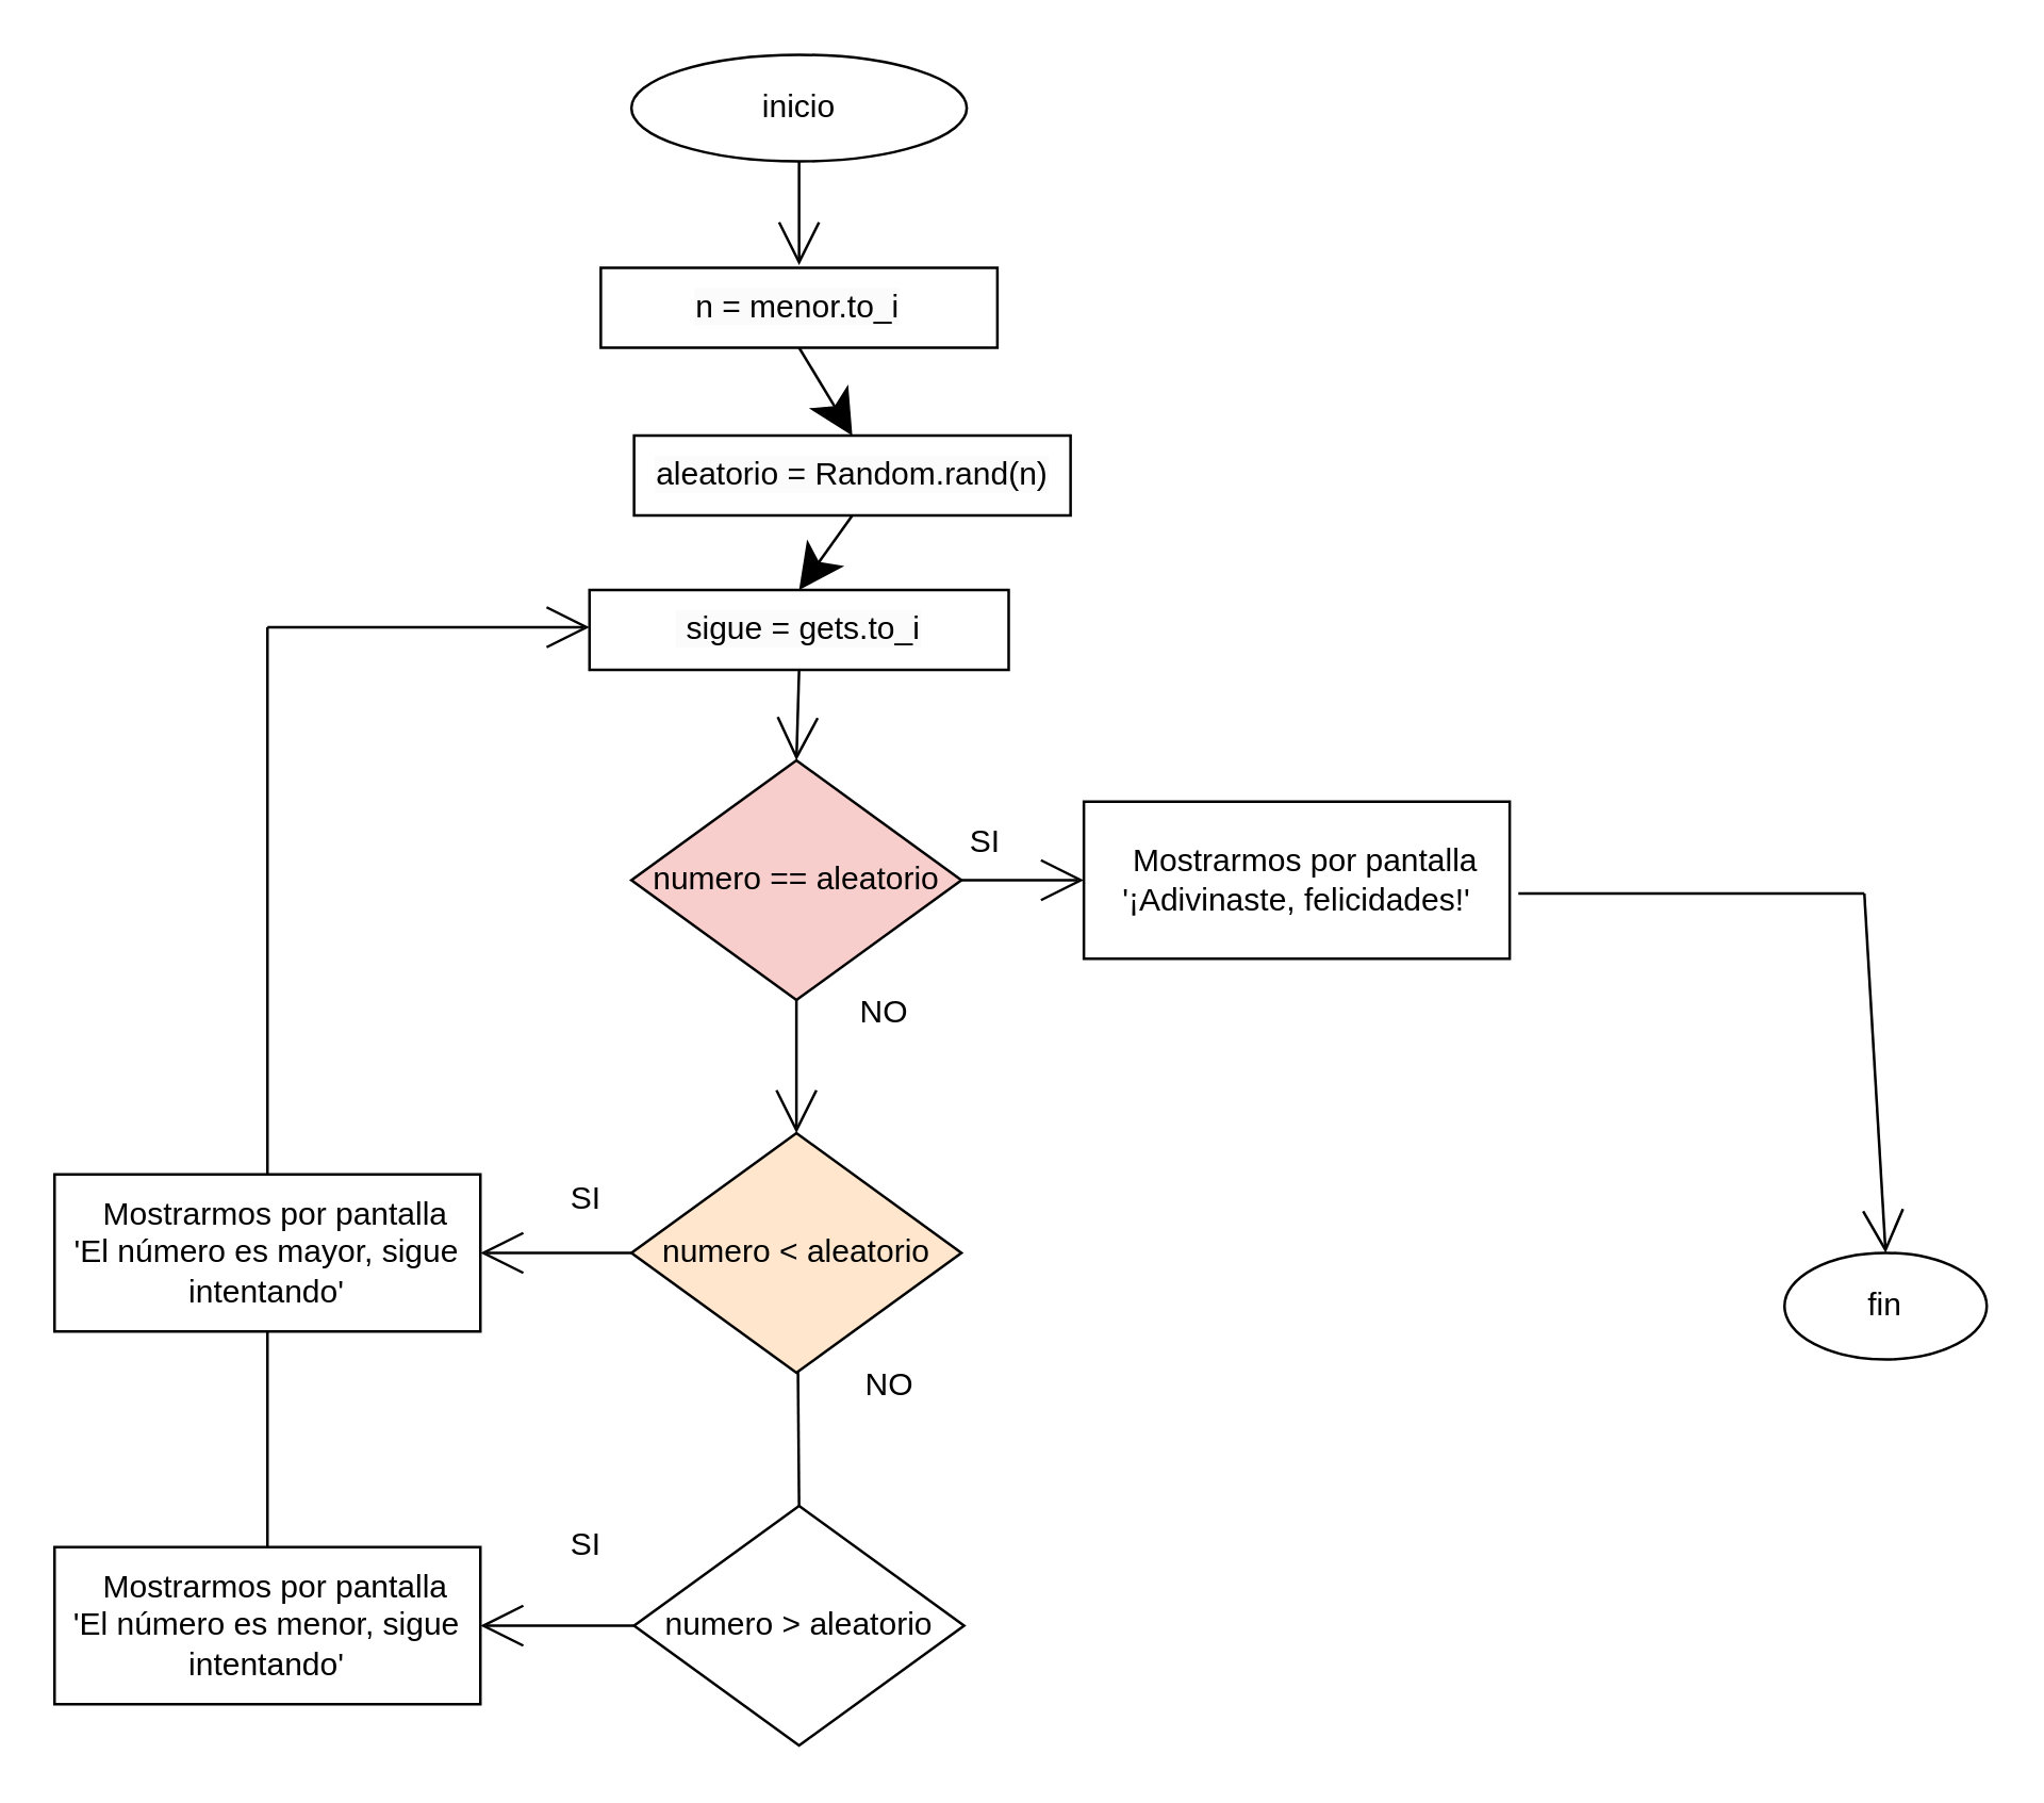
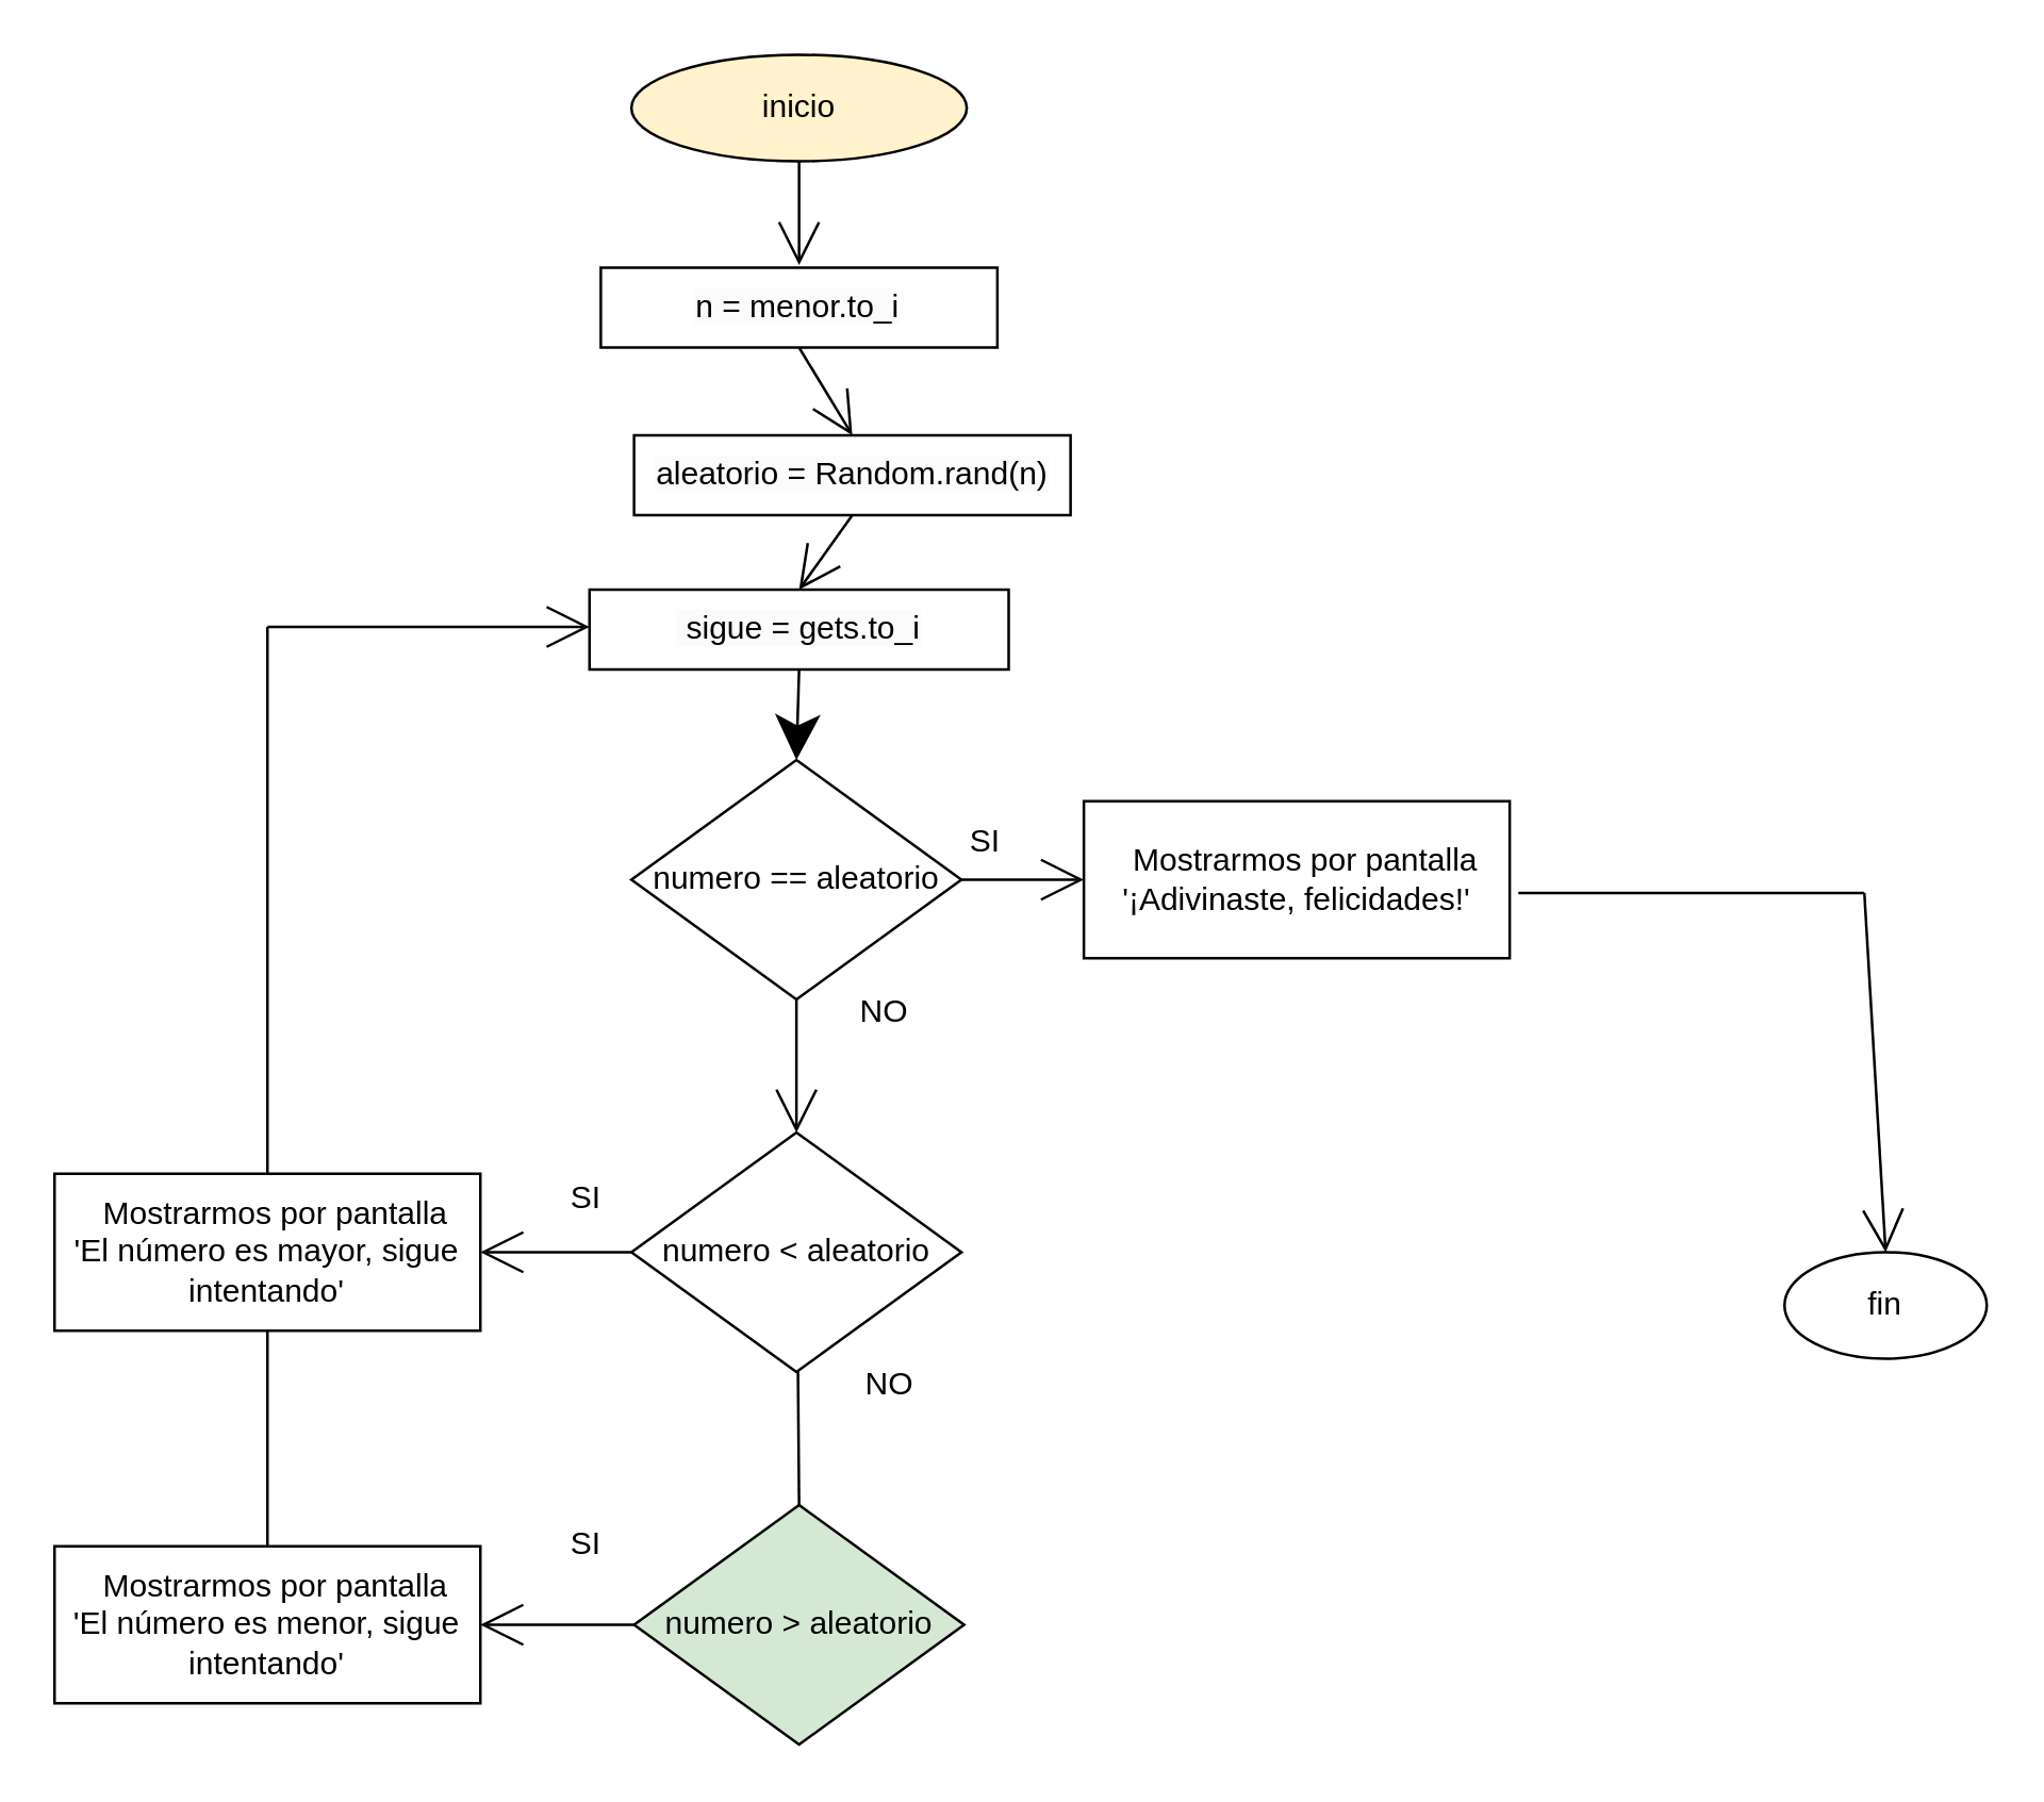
  <mxCell id="0" />
  <mxCell id="1" parent="0" />
  <mxCell id="2" style="edgeStyle=none;curved=1;rounded=0;orthogonalLoop=1;jettySize=auto;html=1;endArrow=open;startSize=14;endSize=14;sourcePerimeterSpacing=8;targetPerimeterSpacing=8;entryX=0.5;entryY=0;entryDx=0;entryDy=0;exitX=0.5;exitY=1;exitDx=0;exitDy=0;" parent="1" edge="1"><mxGeometry relative="1" as="geometry"><mxPoint x="299.75" y="54" as="sourcePoint" /><mxPoint x="299.75" y="99" as="targetPoint" /></mxGeometry></mxCell>
- <mxCell id="3" value="inicio" style="ellipse;whiteSpace=wrap;html=1;" parent="1" vertex="1"><mxGeometry x="236.75" y="20" width="126" height="40" as="geometry" /></mxCell>
+ <mxCell id="3" value="inicio" style="ellipse;whiteSpace=wrap;html=1;fillColor=#fff2cc;" parent="1" vertex="1"><mxGeometry x="236.75" y="20" width="126" height="40" as="geometry" /></mxCell>
  <mxCell id="4" style="edgeStyle=none;curved=1;rounded=0;orthogonalLoop=1;jettySize=auto;html=1;entryX=0.5;entryY=0;entryDx=0;entryDy=0;endArrow=open;startSize=14;endSize=14;sourcePerimeterSpacing=8;targetPerimeterSpacing=8;exitX=0.5;exitY=1;exitDx=0;exitDy=0;" parent="1" source="5" edge="1"><mxGeometry relative="1" as="geometry"><mxPoint x="301.75" y="325" as="sourcePoint" /><mxPoint x="298.75" y="425" as="targetPoint" /></mxGeometry></mxCell>
- <mxCell id="5" value="numero == aleatorio" style="rhombus;whiteSpace=wrap;html=1;fillColor=#f8cecc;" parent="1" vertex="1"><mxGeometry x="236.75" y="285" width="124" height="90" as="geometry" /></mxCell>
- <mxCell id="6" style="edgeStyle=none;curved=1;rounded=0;orthogonalLoop=1;jettySize=auto;html=1;endArrow=open;startSize=14;endSize=14;sourcePerimeterSpacing=8;targetPerimeterSpacing=8;exitX=0.5;exitY=1;exitDx=0;exitDy=0;entryX=0.5;entryY=0;entryDx=0;entryDy=0;" parent="1" source="16" target="5" edge="1"><mxGeometry relative="1" as="geometry"><mxPoint x="148.75" y="240" as="targetPoint" /></mxGeometry></mxCell>
- <mxCell id="7" style="edgeStyle=none;curved=1;rounded=0;orthogonalLoop=1;jettySize=auto;html=1;entryX=0.5;entryY=0;entryDx=0;entryDy=0;endArrow=classic;startSize=14;endSize=14;sourcePerimeterSpacing=8;targetPerimeterSpacing=8;exitX=0.5;exitY=1;exitDx=0;exitDy=0;" parent="1" source="8" target="16" edge="1"><mxGeometry relative="1" as="geometry" /></mxCell>
+ <mxCell id="5" value="numero == aleatorio" style="rhombus;whiteSpace=wrap;html=1;" parent="1" vertex="1"><mxGeometry x="236.75" y="285" width="124" height="90" as="geometry" /></mxCell>
+ <mxCell id="6" style="edgeStyle=none;curved=1;rounded=0;orthogonalLoop=1;jettySize=auto;html=1;endArrow=classic;startSize=14;endSize=14;sourcePerimeterSpacing=8;targetPerimeterSpacing=8;exitX=0.5;exitY=1;exitDx=0;exitDy=0;entryX=0.5;entryY=0;entryDx=0;entryDy=0;" parent="1" source="16" target="5" edge="1"><mxGeometry relative="1" as="geometry"><mxPoint x="148.75" y="240" as="targetPoint" /></mxGeometry></mxCell>
+ <mxCell id="7" style="edgeStyle=none;curved=1;rounded=0;orthogonalLoop=1;jettySize=auto;html=1;entryX=0.5;entryY=0;entryDx=0;entryDy=0;endArrow=open;startSize=14;endSize=14;sourcePerimeterSpacing=8;targetPerimeterSpacing=8;exitX=0.5;exitY=1;exitDx=0;exitDy=0;" parent="1" source="8" target="16" edge="1"><mxGeometry relative="1" as="geometry" /></mxCell>
  <mxCell id="8" value="&lt;span style=&quot;color: rgb(0, 0, 0); font-family: Helvetica; font-size: 12px; font-style: normal; font-variant-ligatures: normal; font-variant-caps: normal; font-weight: 400; letter-spacing: normal; orphans: 2; text-align: center; text-indent: 0px; text-transform: none; widows: 2; word-spacing: 0px; -webkit-text-stroke-width: 0px; background-color: rgb(251, 251, 251); text-decoration-thickness: initial; text-decoration-style: initial; text-decoration-color: initial; float: none; display: inline !important;&quot;&gt;aleatorio = Random.rand(n)&lt;br&gt;&lt;/span&gt;" style="rounded=0;whiteSpace=wrap;html=1;" parent="1" vertex="1"><mxGeometry x="237.75" y="163" width="164" height="30" as="geometry" /></mxCell>
- <mxCell id="9" style="edgeStyle=none;curved=1;rounded=0;orthogonalLoop=1;jettySize=auto;html=1;endArrow=classic;startSize=14;endSize=14;sourcePerimeterSpacing=8;targetPerimeterSpacing=8;entryX=0.5;entryY=0;entryDx=0;entryDy=0;exitX=0.5;exitY=1;exitDx=0;exitDy=0;" parent="1" source="10" target="8" edge="1"><mxGeometry relative="1" as="geometry"><mxPoint x="6.75" y="195" as="targetPoint" /><mxPoint x="296.75" y="135" as="sourcePoint" /></mxGeometry></mxCell>
+ <mxCell id="9" style="edgeStyle=none;curved=1;rounded=0;orthogonalLoop=1;jettySize=auto;html=1;endArrow=open;startSize=14;endSize=14;sourcePerimeterSpacing=8;targetPerimeterSpacing=8;entryX=0.5;entryY=0;entryDx=0;entryDy=0;exitX=0.5;exitY=1;exitDx=0;exitDy=0;" parent="1" source="10" target="8" edge="1"><mxGeometry relative="1" as="geometry"><mxPoint x="6.75" y="195" as="targetPoint" /><mxPoint x="296.75" y="135" as="sourcePoint" /></mxGeometry></mxCell>
  <mxCell id="10" value="&lt;span style=&quot;color: rgb(0, 0, 0); font-family: Helvetica; font-size: 12px; font-style: normal; font-variant-ligatures: normal; font-variant-caps: normal; font-weight: 400; letter-spacing: normal; orphans: 2; text-align: center; text-indent: 0px; text-transform: none; widows: 2; word-spacing: 0px; -webkit-text-stroke-width: 0px; background-color: rgb(251, 251, 251); text-decoration-thickness: initial; text-decoration-style: initial; text-decoration-color: initial; float: none; display: inline !important;&quot;&gt;n = menor.to_i&lt;br&gt;&lt;/span&gt;" style="rounded=0;whiteSpace=wrap;html=1;" parent="1" vertex="1"><mxGeometry x="225.25" y="100" width="149" height="30" as="geometry" /></mxCell>
  <mxCell id="11" style="edgeStyle=none;curved=1;rounded=0;orthogonalLoop=1;jettySize=auto;html=1;endArrow=open;startSize=14;endSize=14;sourcePerimeterSpacing=8;targetPerimeterSpacing=8;exitX=1;exitY=0.5;exitDx=0;exitDy=0;entryX=0;entryY=0.5;entryDx=0;entryDy=0;" parent="1" source="5" target="12" edge="1"><mxGeometry relative="1" as="geometry"><mxPoint x="406.75" y="335" as="targetPoint" /><mxPoint x="356.75" y="435" as="sourcePoint" /></mxGeometry></mxCell>
  <mxCell id="12" value="&amp;nbsp; Mostrarmos por pantalla&lt;br&gt;'¡Adivinaste, felicidades!'" style="rounded=0;whiteSpace=wrap;html=1;" parent="1" vertex="1"><mxGeometry x="406.75" y="300.5" width="160" height="59" as="geometry" /></mxCell>
  <mxCell id="13" value="SI" style="text;html=1;strokeColor=none;fillColor=none;align=center;verticalAlign=middle;whiteSpace=wrap;rounded=0;" parent="1" vertex="1"><mxGeometry x="340" y="300.5" width="60" height="30" as="geometry" /></mxCell>
  <mxCell id="14" value="SI" style="text;html=1;strokeColor=none;fillColor=none;align=center;verticalAlign=middle;whiteSpace=wrap;rounded=0;" parent="1" vertex="1"><mxGeometry x="190" y="435" width="60" height="30" as="geometry" /></mxCell>
  <mxCell id="15" value="" style="endArrow=none;html=1;rounded=0;startSize=14;endSize=14;sourcePerimeterSpacing=8;targetPerimeterSpacing=8;curved=1;" parent="1" edge="1"><mxGeometry width="50" height="50" relative="1" as="geometry"><mxPoint x="299.25" y="505" as="sourcePoint" /><mxPoint x="299.75" y="565" as="targetPoint" /></mxGeometry></mxCell>
  <mxCell id="16" value="&lt;span style=&quot;color: rgb(0, 0, 0); font-family: Helvetica; font-size: 12px; font-style: normal; font-variant-ligatures: normal; font-variant-caps: normal; font-weight: 400; letter-spacing: normal; orphans: 2; text-align: center; text-indent: 0px; text-transform: none; widows: 2; word-spacing: 0px; -webkit-text-stroke-width: 0px; background-color: rgb(251, 251, 251); text-decoration-thickness: initial; text-decoration-style: initial; text-decoration-color: initial; float: none; display: inline !important;&quot;&gt;&amp;nbsp;sigue = gets.to_i&lt;br&gt;&lt;/span&gt;" style="rounded=0;whiteSpace=wrap;html=1;" parent="1" vertex="1"><mxGeometry x="221" y="221" width="157.5" height="30" as="geometry" /></mxCell>
  <mxCell id="17" value="&amp;nbsp; Mostrarmos por pantalla&lt;br&gt;'El número es mayor, sigue intentando'" style="rounded=0;whiteSpace=wrap;html=1;" parent="1" vertex="1"><mxGeometry x="20" y="440.5" width="160" height="59" as="geometry" /></mxCell>
  <mxCell id="18" value="NO" style="text;html=1;strokeColor=none;fillColor=none;align=center;verticalAlign=middle;whiteSpace=wrap;rounded=0;" parent="1" vertex="1"><mxGeometry x="304" y="505" width="60" height="30" as="geometry" /></mxCell>
  <mxCell id="19" value="&amp;nbsp; Mostrarmos por pantalla&lt;br&gt;'El número es menor, sigue intentando'" style="rounded=0;whiteSpace=wrap;html=1;" parent="1" vertex="1"><mxGeometry x="20" y="580.5" width="160" height="59" as="geometry" /></mxCell>
  <mxCell id="20" value="fin" style="ellipse;whiteSpace=wrap;html=1;" parent="1" vertex="1"><mxGeometry x="670" y="470" width="76" height="40" as="geometry" /></mxCell>
  <mxCell id="21" value="" style="endArrow=none;html=1;rounded=0;startSize=14;endSize=14;sourcePerimeterSpacing=8;targetPerimeterSpacing=8;curved=1;" parent="1" edge="1"><mxGeometry width="50" height="50" relative="1" as="geometry"><mxPoint x="700" y="335" as="sourcePoint" /><mxPoint x="570" y="335" as="targetPoint" /></mxGeometry></mxCell>
  <mxCell id="22" style="edgeStyle=none;curved=1;rounded=0;orthogonalLoop=1;jettySize=auto;html=1;entryX=0.5;entryY=0;entryDx=0;entryDy=0;endArrow=open;startSize=14;endSize=14;sourcePerimeterSpacing=8;targetPerimeterSpacing=8;" parent="1" target="20" edge="1"><mxGeometry relative="1" as="geometry"><mxPoint x="700" y="335" as="sourcePoint" /><mxPoint x="416.75" y="475" as="targetPoint" /></mxGeometry></mxCell>
  <mxCell id="23" style="edgeStyle=none;curved=1;rounded=0;orthogonalLoop=1;jettySize=auto;html=1;entryX=1;entryY=0.5;entryDx=0;entryDy=0;endArrow=open;startSize=14;endSize=14;sourcePerimeterSpacing=8;targetPerimeterSpacing=8;exitX=0;exitY=0.5;exitDx=0;exitDy=0;" edge="1" parent="1" source="24" target="17"><mxGeometry relative="1" as="geometry" /></mxCell>
- <mxCell id="24" value="numero &amp;lt; aleatorio" style="rhombus;whiteSpace=wrap;html=1;fillColor=#ffe6cc;" parent="1" vertex="1"><mxGeometry x="236.75" y="425" width="124" height="90" as="geometry" /></mxCell>
+ <mxCell id="24" value="numero &amp;lt; aleatorio" style="rhombus;whiteSpace=wrap;html=1;" parent="1" vertex="1"><mxGeometry x="236.75" y="425" width="124" height="90" as="geometry" /></mxCell>
  <mxCell id="25" style="edgeStyle=none;curved=1;rounded=0;orthogonalLoop=1;jettySize=auto;html=1;entryX=1;entryY=0.5;entryDx=0;entryDy=0;endArrow=open;startSize=14;endSize=14;sourcePerimeterSpacing=8;targetPerimeterSpacing=8;exitX=0;exitY=0.5;exitDx=0;exitDy=0;" edge="1" parent="1" source="26" target="19"><mxGeometry relative="1" as="geometry" /></mxCell>
- <mxCell id="26" value="numero &amp;gt; aleatorio" style="rhombus;whiteSpace=wrap;html=1;" parent="1" vertex="1"><mxGeometry x="237.75" y="565" width="124" height="90" as="geometry" /></mxCell>
+ <mxCell id="26" value="numero &amp;gt; aleatorio" style="rhombus;whiteSpace=wrap;html=1;fillColor=#d5e8d4;" parent="1" vertex="1"><mxGeometry x="237.75" y="565" width="124" height="90" as="geometry" /></mxCell>
  <mxCell id="27" value="NO" style="text;html=1;strokeColor=none;fillColor=none;align=center;verticalAlign=middle;whiteSpace=wrap;rounded=0;" vertex="1" parent="1"><mxGeometry x="301.75" y="365" width="60" height="30" as="geometry" /></mxCell>
  <mxCell id="28" value="SI" style="text;html=1;strokeColor=none;fillColor=none;align=center;verticalAlign=middle;whiteSpace=wrap;rounded=0;" vertex="1" parent="1"><mxGeometry x="190" y="565" width="60" height="30" as="geometry" /></mxCell>
  <mxCell id="29" value="" style="endArrow=none;html=1;rounded=0;startSize=14;endSize=14;sourcePerimeterSpacing=8;targetPerimeterSpacing=8;curved=1;exitX=0.5;exitY=0;exitDx=0;exitDy=0;" edge="1" parent="1" source="17"><mxGeometry width="50" height="50" relative="1" as="geometry"><mxPoint x="210" y="355" as="sourcePoint" /><mxPoint x="100" y="235" as="targetPoint" /></mxGeometry></mxCell>
  <mxCell id="30" style="edgeStyle=none;curved=1;rounded=0;orthogonalLoop=1;jettySize=auto;html=1;endArrow=open;startSize=14;endSize=14;sourcePerimeterSpacing=8;targetPerimeterSpacing=8;entryX=0;entryY=0.5;entryDx=0;entryDy=0;" edge="1" parent="1"><mxGeometry relative="1" as="geometry"><mxPoint x="100" y="235" as="sourcePoint" /><mxPoint x="221" y="235" as="targetPoint" /></mxGeometry></mxCell>
  <mxCell id="31" value="" style="endArrow=none;html=1;rounded=0;startSize=14;endSize=14;sourcePerimeterSpacing=8;targetPerimeterSpacing=8;curved=1;exitX=0.5;exitY=1;exitDx=0;exitDy=0;entryX=0.5;entryY=0;entryDx=0;entryDy=0;" edge="1" parent="1" source="17" target="19"><mxGeometry width="50" height="50" relative="1" as="geometry"><mxPoint x="110" y="450.5" as="sourcePoint" /><mxPoint x="110" y="245" as="targetPoint" /></mxGeometry></mxCell>
